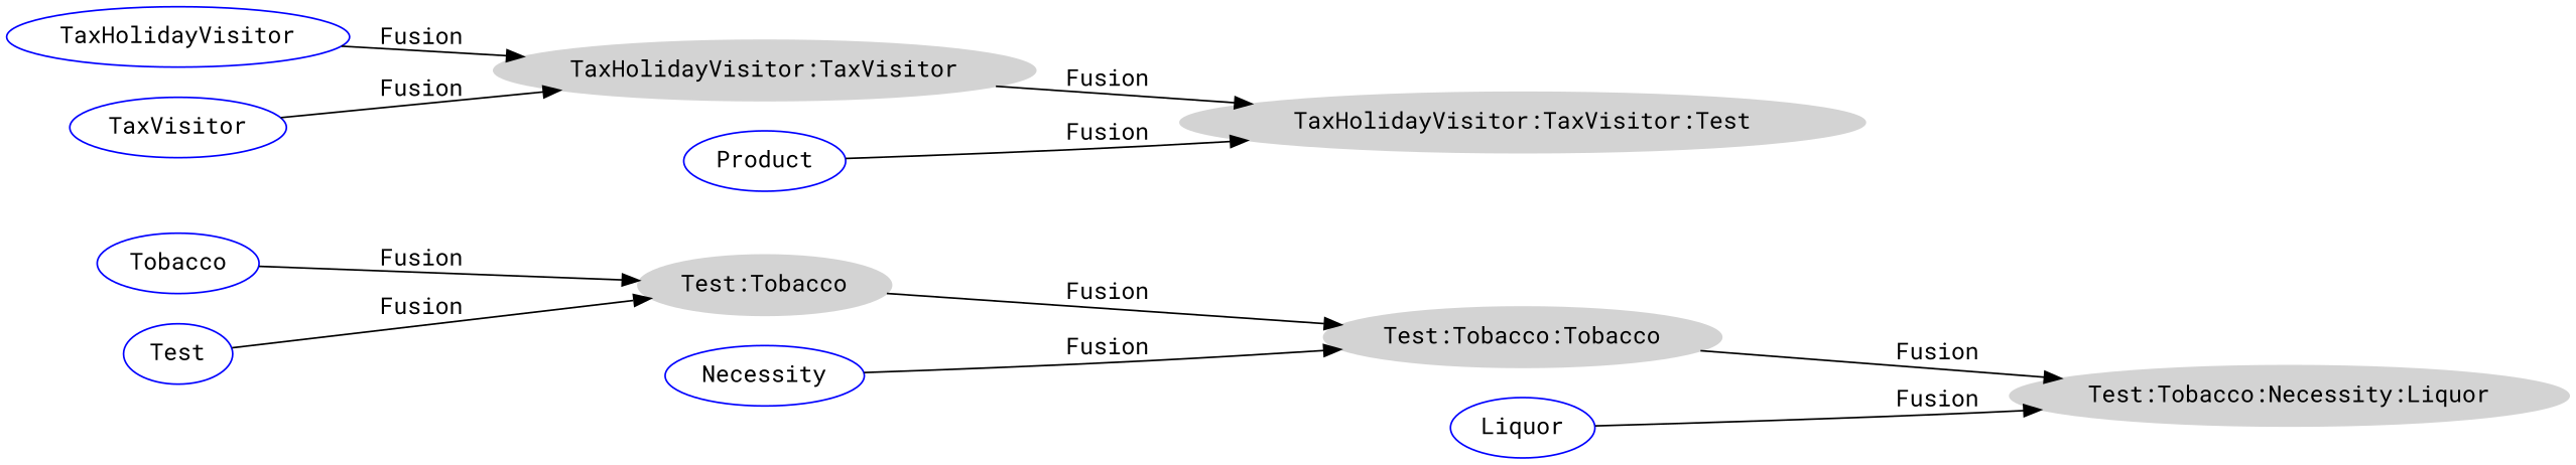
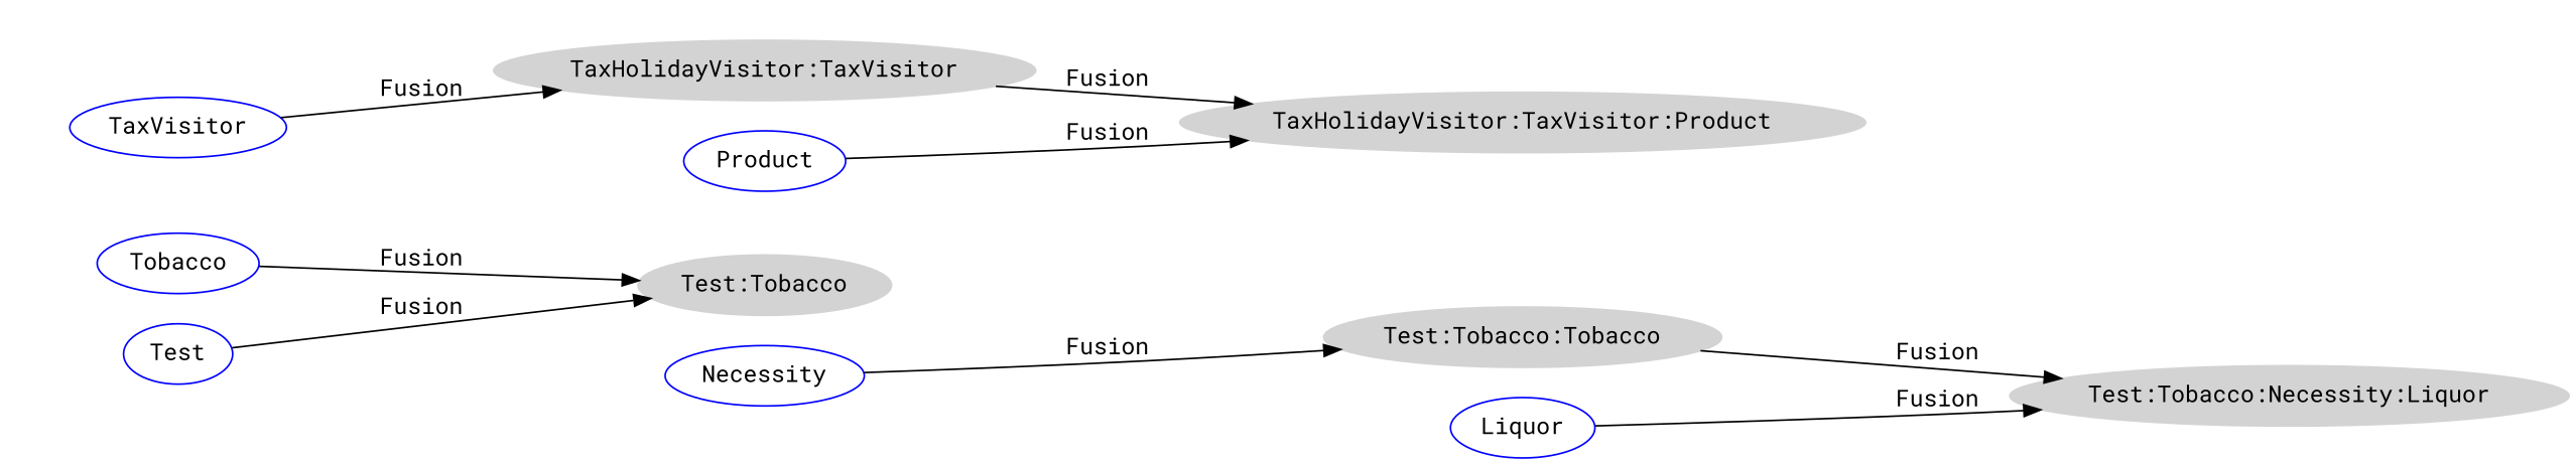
  digraph {
    fontname="Roboto Mono"
    rankdir=LR
    node [color=blue fontname="Roboto Mono" shape=ellipse]
    edge [fontname="Roboto Mono"]
    n1 [label=Tobacco]
    n2 [color=lightgrey label="Test:Tobacco" style=filled]
    n3 [color=lightgrey label="Test:Tobacco:Tobacco" style=filled]
-   n4 [label=TaxHolidayVisitor]
    n5 [color=lightgrey label="TaxHolidayVisitor:TaxVisitor" style=filled]
-   n6 [color=lightgrey label="TaxHolidayVisitor:TaxVisitor:Test" style=filled]
+   n6 [color=lightgrey label="TaxHolidayVisitor:TaxVisitor:Product" style=filled]
    n7 [label=Test]
    n8 [label=Necessity]
    n9 [color=lightgrey label="Test:Tobacco:Necessity:Liquor" style=filled]
    n10 [label=Product]
    n11 [label=Liquor]
    n12 [label=TaxVisitor]
    n1 -> n2 [label=Fusion]
-   n2 -> n3 [label=Fusion]
    n3 -> n9 [label=Fusion]
-   n4 -> n5 [label=Fusion]
    n5 -> n6 [label=Fusion]
    n7 -> n2 [label=Fusion]
    n8 -> n3 [label=Fusion]
    n10 -> n6 [label=Fusion]
    n11 -> n9 [label=Fusion]
    n12 -> n5 [label=Fusion]
  }
